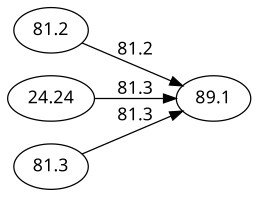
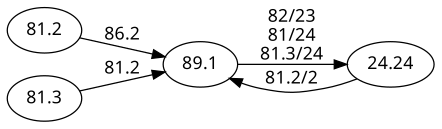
  digraph {
    fontname="Noto Sans"
    rankdir=LR
    node [fontname="Noto Sans"]
    edge [fontname="Noto Sans"]
    n1 [label=89.1]
    81.2
    24.24
    81.3
-   81.2 -> n1 [label=81.2]
-   24.24 -> n1 [label=81.3]
-   81.3 -> n1 [label=81.3]
+   n1 -> 24.24 [label="82/23\n81/24\n81.3/24"]
+   81.2 -> n1 [label=86.2]
+   24.24 -> n1 [label="81.2/2"]
+   81.3 -> n1 [label=81.2]
  }
